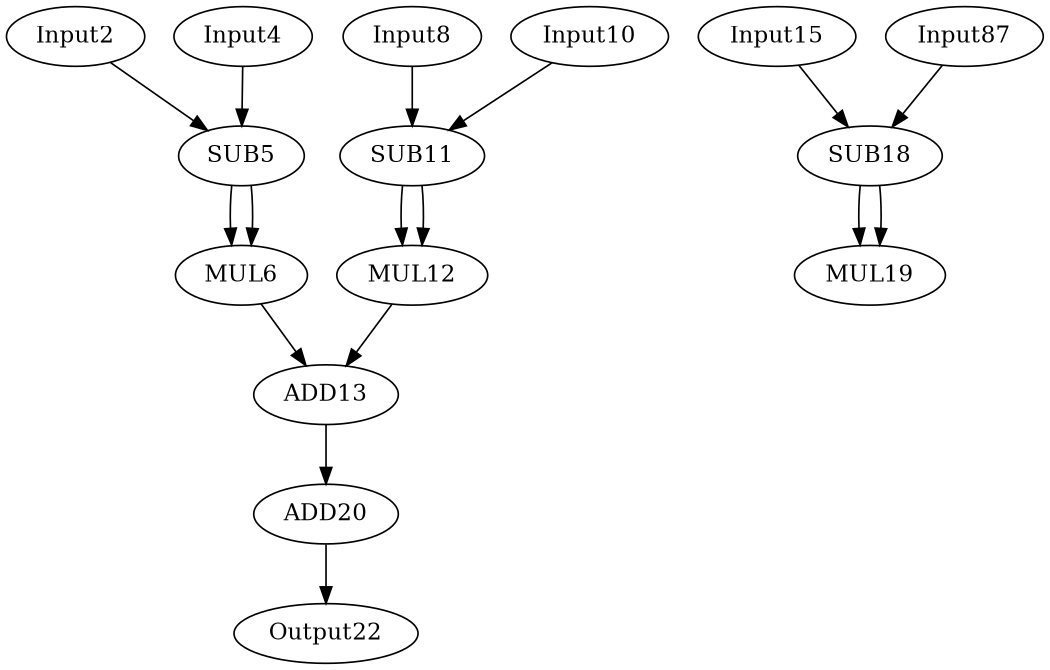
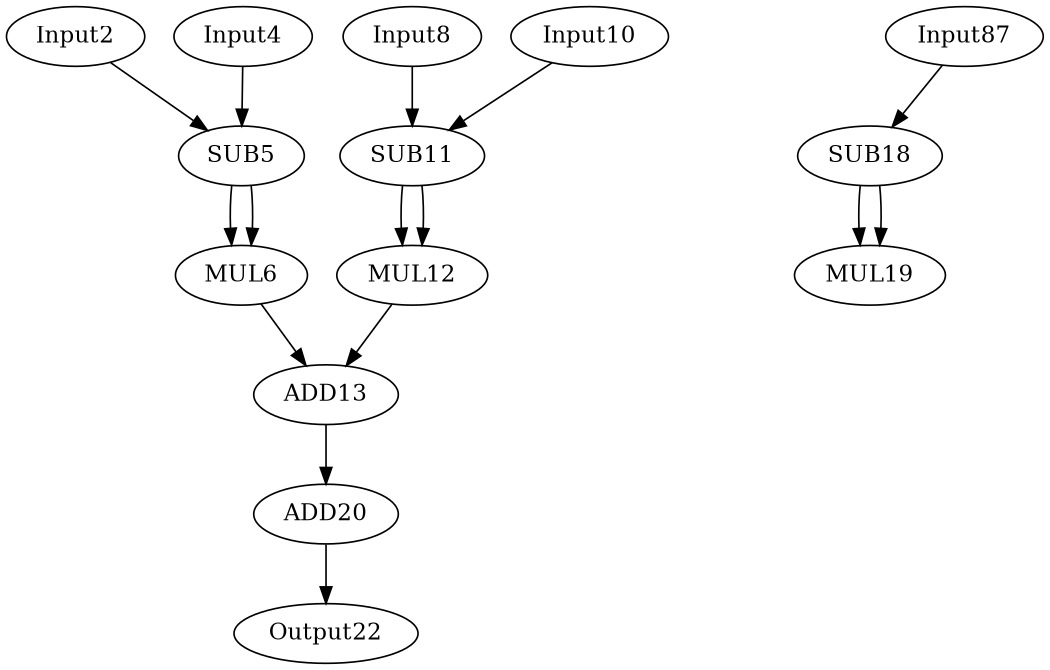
  digraph {
    node [opcode=input]
    edge [operand=0]
    Input2 [offset="0, 0" pattern="4, 1024" ref_name=acceleration_x]
    SUB5 [opcode=sub]
    MUL6 [opcode=mul]
    Input4 [offset="0, 0" pattern="4, 1024" ref_name=acc_avg_x]
    ADD13 [opcode=add]
    ADD20 [opcode=add]
    Input8 [offset="0, 0" pattern="4, 1024" ref_name=acceleration_y]
    SUB11 [opcode=sub]
    MUL12 [opcode=mul]
    Input10 [offset="0, 0" pattern="4, 1024" ref_name=acc_avg_y]
    Output22 [offset="0, 0" opcode=output pattern="4, 1024" ref_name=acc_vector]
-   Input15 [offset="0, 0" pattern="4, 1024" ref_name=acceleration_z]
    SUB18 [opcode=sub]
    MUL19 [opcode=mul]
    n15 [label=Input87 offset="0, 0" pattern="4, 1024" ref_name=acc_avg_z]
    Input2 -> SUB5
    SUB5 -> MUL6
    SUB5 -> MUL6 [operand=1]
    MUL6 -> ADD13 [operand=1]
    Input4 -> SUB5 [operand=1]
    ADD13 -> ADD20
    ADD20 -> Output22
    Input8 -> SUB11
    SUB11 -> MUL12
    SUB11 -> MUL12 [operand=1]
    MUL12 -> ADD13
    Input10 -> SUB11 [operand=1]
-   Input15 -> SUB18
    SUB18 -> MUL19
    SUB18 -> MUL19 [operand=1]
    n15 -> SUB18 [operand=1]
  }
